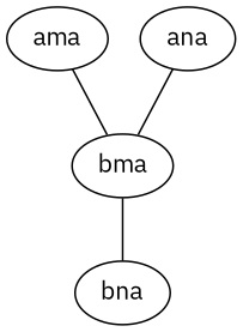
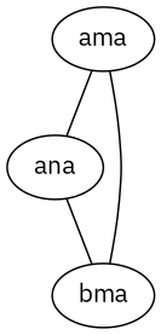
  strict graph {
    fontname="IBM Plex Sans"
    splines=true
    node [fontname="IBM Plex Sans"]
    edge [fontname="IBM Plex Sans"]
    ama
    ana
    bma
-   bna
+   ama -- ana
    ama -- bma
    ana -- bma
-   bma -- bna
  }
